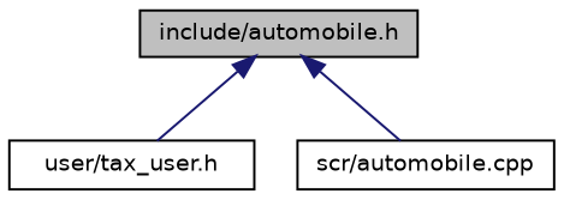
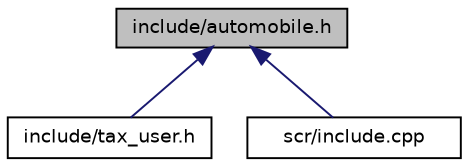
  digraph {
    node [color=black fillcolor=white fontname=Helvetica fontsize=10 shape=record style=filled]
    edge [color=midnightblue dir=back fontname=Helvetica fontsize=10 labelfontname=Helvetica labelfontsize=10 style=solid]
    n1 [fillcolor=grey75 fontcolor=black height=0.2 label="include/automobile.h" width=0.4]
-   n2 [height=0.2 label="user/tax_user.h" width=0.4]
-   n3 [height=0.2 label="scr/automobile.cpp" width=0.4]
+   n2 [height=0.2 label="include/tax_user.h" width=0.4]
+   n3 [height=0.2 label="scr/include.cpp" width=0.4]
    n1 -> n2
    n1 -> n3
  }
